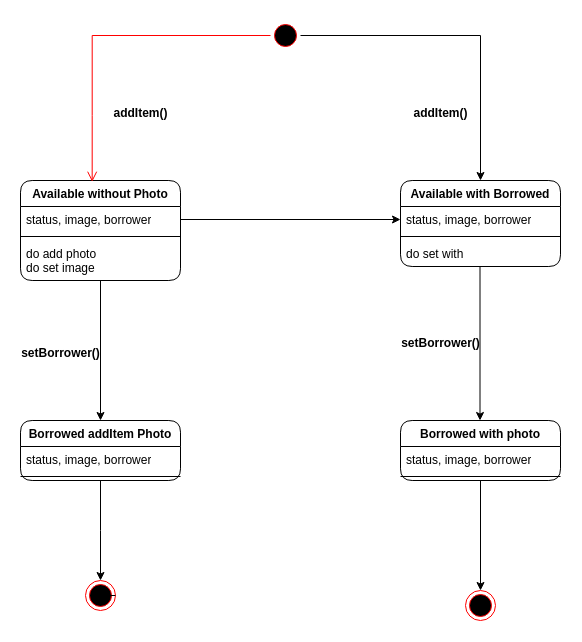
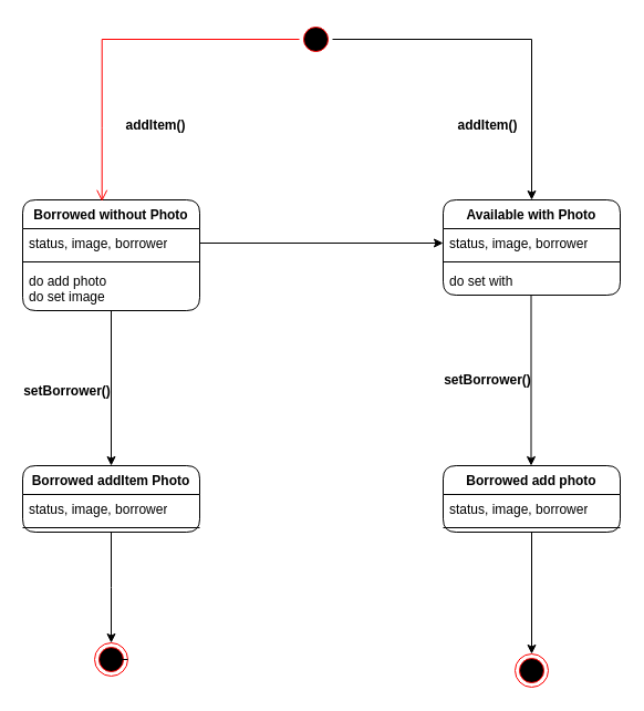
  <mxCell id="0" />
  <mxCell id="1" parent="0" />
  <mxCell id="2" style="edgeStyle=orthogonalEdgeStyle;rounded=0;orthogonalLoop=1;jettySize=auto;html=1;entryX=0.5;entryY=0;entryDx=0;entryDy=0;" edge="1" parent="1" source="3" target="12"><mxGeometry relative="1" as="geometry" /></mxCell>
- <mxCell id="3" value="Available without Photo" style="swimlane;fontStyle=1;align=center;verticalAlign=top;childLayout=stackLayout;horizontal=1;startSize=26;horizontalStack=0;resizeParent=1;resizeParentMax=0;resizeLast=0;collapsible=1;marginBottom=0;whiteSpace=wrap;html=1;rounded=1;" vertex="1" parent="1"><mxGeometry x="20" y="180" width="160" height="100" as="geometry" /></mxCell>
+ <mxCell id="3" value="Borrowed without Photo" style="swimlane;fontStyle=1;align=center;verticalAlign=top;childLayout=stackLayout;horizontal=1;startSize=26;horizontalStack=0;resizeParent=1;resizeParentMax=0;resizeLast=0;collapsible=1;marginBottom=0;whiteSpace=wrap;html=1;rounded=1;" vertex="1" parent="1"><mxGeometry x="20" y="180" width="160" height="100" as="geometry" /></mxCell>
  <mxCell id="4" value="status, image, borrower" style="text;strokeColor=none;fillColor=none;align=left;verticalAlign=top;spacingLeft=4;spacingRight=4;overflow=hidden;rotatable=0;points=[[0,0.5],[1,0.5]];portConstraint=eastwest;whiteSpace=wrap;html=1;" vertex="1" parent="3"><mxGeometry y="26" width="160" height="26" as="geometry" /></mxCell>
  <mxCell id="5" value="" style="line;strokeWidth=1;fillColor=none;align=left;verticalAlign=middle;spacingTop=-1;spacingLeft=3;spacingRight=3;rotatable=0;labelPosition=right;points=[];portConstraint=eastwest;strokeColor=inherit;" vertex="1" parent="3"><mxGeometry y="52" width="160" height="8" as="geometry" /></mxCell>
  <mxCell id="6" value="do add photo&lt;div&gt;do set image&lt;/div&gt;" style="text;strokeColor=none;fillColor=none;align=left;verticalAlign=top;spacingLeft=4;spacingRight=4;overflow=hidden;rotatable=0;points=[[0,0.5],[1,0.5]];portConstraint=eastwest;whiteSpace=wrap;html=1;" vertex="1" parent="3"><mxGeometry y="60" width="160" height="40" as="geometry" /></mxCell>
- <mxCell id="7" value="Available with Borrowed" style="swimlane;fontStyle=1;align=center;verticalAlign=top;childLayout=stackLayout;horizontal=1;startSize=26;horizontalStack=0;resizeParent=1;resizeParentMax=0;resizeLast=0;collapsible=1;marginBottom=0;whiteSpace=wrap;html=1;rounded=1;" vertex="1" parent="1"><mxGeometry x="400" y="180" width="160" height="86" as="geometry" /></mxCell>
+ <mxCell id="7" value="Available with Photo" style="swimlane;fontStyle=1;align=center;verticalAlign=top;childLayout=stackLayout;horizontal=1;startSize=26;horizontalStack=0;resizeParent=1;resizeParentMax=0;resizeLast=0;collapsible=1;marginBottom=0;whiteSpace=wrap;html=1;rounded=1;" vertex="1" parent="1"><mxGeometry x="400" y="180" width="160" height="86" as="geometry" /></mxCell>
  <mxCell id="8" value="status, image, borrower" style="text;strokeColor=none;fillColor=none;align=left;verticalAlign=top;spacingLeft=4;spacingRight=4;overflow=hidden;rotatable=0;points=[[0,0.5],[1,0.5]];portConstraint=eastwest;whiteSpace=wrap;html=1;" vertex="1" parent="7"><mxGeometry y="26" width="160" height="26" as="geometry" /></mxCell>
  <mxCell id="9" value="" style="line;strokeWidth=1;fillColor=none;align=left;verticalAlign=middle;spacingTop=-1;spacingLeft=3;spacingRight=3;rotatable=0;labelPosition=right;points=[];portConstraint=eastwest;strokeColor=inherit;" vertex="1" parent="7"><mxGeometry y="52" width="160" height="8" as="geometry" /></mxCell>
  <mxCell id="10" value="do set with" style="text;strokeColor=none;fillColor=none;align=left;verticalAlign=top;spacingLeft=4;spacingRight=4;overflow=hidden;rotatable=0;points=[[0,0.5],[1,0.5]];portConstraint=eastwest;whiteSpace=wrap;html=1;" vertex="1" parent="7"><mxGeometry y="60" width="160" height="26" as="geometry" /></mxCell>
  <mxCell id="11" style="edgeStyle=orthogonalEdgeStyle;rounded=0;orthogonalLoop=1;jettySize=auto;html=1;" edge="1" parent="1" source="12"><mxGeometry relative="1" as="geometry"><mxPoint x="100" y="580" as="targetPoint" /></mxGeometry></mxCell>
  <mxCell id="12" value="Borrowed addItem Photo" style="swimlane;fontStyle=1;align=center;verticalAlign=top;childLayout=stackLayout;horizontal=1;startSize=26;horizontalStack=0;resizeParent=1;resizeParentMax=0;resizeLast=0;collapsible=1;marginBottom=0;whiteSpace=wrap;html=1;rounded=1;" vertex="1" parent="1"><mxGeometry x="20" y="420" width="160" height="60" as="geometry" /></mxCell>
  <mxCell id="13" value="status, image, borrower" style="text;strokeColor=none;fillColor=none;align=left;verticalAlign=top;spacingLeft=4;spacingRight=4;overflow=hidden;rotatable=0;points=[[0,0.5],[1,0.5]];portConstraint=eastwest;whiteSpace=wrap;html=1;" vertex="1" parent="12"><mxGeometry y="26" width="160" height="26" as="geometry" /></mxCell>
  <mxCell id="14" value="" style="line;strokeWidth=1;fillColor=none;align=left;verticalAlign=middle;spacingTop=-1;spacingLeft=3;spacingRight=3;rotatable=0;labelPosition=right;points=[];portConstraint=eastwest;strokeColor=inherit;" vertex="1" parent="12"><mxGeometry y="52" width="160" height="8" as="geometry" /></mxCell>
  <mxCell id="15" style="edgeStyle=orthogonalEdgeStyle;rounded=0;orthogonalLoop=1;jettySize=auto;html=1;entryX=0.5;entryY=0;entryDx=0;entryDy=0;" edge="1" parent="1" source="16" target="26"><mxGeometry relative="1" as="geometry" /></mxCell>
- <mxCell id="16" value="Borrowed with photo" style="swimlane;fontStyle=1;align=center;verticalAlign=top;childLayout=stackLayout;horizontal=1;startSize=26;horizontalStack=0;resizeParent=1;resizeParentMax=0;resizeLast=0;collapsible=1;marginBottom=0;whiteSpace=wrap;html=1;rounded=1;" vertex="1" parent="1"><mxGeometry x="400" y="420" width="160" height="60" as="geometry" /></mxCell>
+ <mxCell id="16" value="Borrowed add photo" style="swimlane;fontStyle=1;align=center;verticalAlign=top;childLayout=stackLayout;horizontal=1;startSize=26;horizontalStack=0;resizeParent=1;resizeParentMax=0;resizeLast=0;collapsible=1;marginBottom=0;whiteSpace=wrap;html=1;rounded=1;" vertex="1" parent="1"><mxGeometry x="400" y="420" width="160" height="60" as="geometry" /></mxCell>
  <mxCell id="17" value="status, image, borrower" style="text;strokeColor=none;fillColor=none;align=left;verticalAlign=top;spacingLeft=4;spacingRight=4;overflow=hidden;rotatable=0;points=[[0,0.5],[1,0.5]];portConstraint=eastwest;whiteSpace=wrap;html=1;" vertex="1" parent="16"><mxGeometry y="26" width="160" height="26" as="geometry" /></mxCell>
  <mxCell id="18" value="" style="line;strokeWidth=1;fillColor=none;align=left;verticalAlign=middle;spacingTop=-1;spacingLeft=3;spacingRight=3;rotatable=0;labelPosition=right;points=[];portConstraint=eastwest;strokeColor=inherit;" vertex="1" parent="16"><mxGeometry y="52" width="160" height="8" as="geometry" /></mxCell>
  <mxCell id="19" style="edgeStyle=orthogonalEdgeStyle;rounded=0;orthogonalLoop=1;jettySize=auto;html=1;entryX=0.5;entryY=0;entryDx=0;entryDy=0;" edge="1" parent="1" source="20" target="7"><mxGeometry relative="1" as="geometry" /></mxCell>
  <mxCell id="20" value="" style="ellipse;html=1;shape=startState;fillColor=#000000;strokeColor=#ff0000;" vertex="1" parent="1"><mxGeometry x="270" y="20" width="30" height="30" as="geometry" /></mxCell>
  <mxCell id="21" value="" style="edgeStyle=orthogonalEdgeStyle;html=1;verticalAlign=bottom;endArrow=open;endSize=8;strokeColor=#ff0000;rounded=0;entryX=0.448;entryY=0.013;entryDx=0;entryDy=0;entryPerimeter=0;" edge="1" source="20" parent="1" target="3"><mxGeometry relative="1" as="geometry"><mxPoint x="0" y="170" as="targetPoint" /></mxGeometry></mxCell>
  <mxCell id="22" style="edgeStyle=orthogonalEdgeStyle;rounded=0;orthogonalLoop=1;jettySize=auto;html=1;exitX=1;exitY=0.5;exitDx=0;exitDy=0;entryX=0;entryY=0.5;entryDx=0;entryDy=0;" edge="1" parent="1" source="4" target="8"><mxGeometry relative="1" as="geometry" /></mxCell>
  <mxCell id="23" value="setBorrower()" style="text;align=center;fontStyle=1;verticalAlign=middle;spacingLeft=3;spacingRight=3;strokeColor=none;rotatable=0;points=[[0,0.5],[1,0.5]];portConstraint=eastwest;html=1;" vertex="1" parent="1"><mxGeometry x="400" y="330" width="80" height="26" as="geometry" /></mxCell>
  <mxCell id="24" style="edgeStyle=orthogonalEdgeStyle;rounded=0;orthogonalLoop=1;jettySize=auto;html=1;entryX=0.5;entryY=0;entryDx=0;entryDy=0;" edge="1" parent="1"><mxGeometry relative="1" as="geometry"><mxPoint x="479.5" y="266" as="sourcePoint" /><mxPoint x="479.5" y="420" as="targetPoint" /></mxGeometry></mxCell>
  <mxCell id="25" value="setBorrower()" style="text;align=center;fontStyle=1;verticalAlign=middle;spacingLeft=3;spacingRight=3;strokeColor=none;rotatable=0;points=[[0,0.5],[1,0.5]];portConstraint=eastwest;html=1;" vertex="1" parent="1"><mxGeometry x="20" y="340" width="80" height="26" as="geometry" /></mxCell>
  <mxCell id="26" value="" style="ellipse;html=1;shape=endState;fillColor=#000000;strokeColor=#ff0000;" vertex="1" parent="1"><mxGeometry x="465" y="590" width="30" height="30" as="geometry" /></mxCell>
  <mxCell id="27" value="" style="ellipse;html=1;shape=endState;fillColor=#000000;strokeColor=#ff0000;" vertex="1" parent="1"><mxGeometry x="85" y="580" width="30" height="30" as="geometry" /></mxCell>
  <mxCell id="28" style="edgeStyle=orthogonalEdgeStyle;rounded=0;orthogonalLoop=1;jettySize=auto;html=1;exitX=1;exitY=0.5;exitDx=0;exitDy=0;entryX=0.388;entryY=0.285;entryDx=0;entryDy=0;entryPerimeter=0;" edge="1" parent="1" source="27" target="27"><mxGeometry relative="1" as="geometry" /></mxCell>
  <mxCell id="29" value="addItem()" style="text;align=center;fontStyle=1;verticalAlign=middle;spacingLeft=3;spacingRight=3;strokeColor=none;rotatable=0;points=[[0,0.5],[1,0.5]];portConstraint=eastwest;html=1;" vertex="1" parent="1"><mxGeometry x="100" y="100" width="80" height="26" as="geometry" /></mxCell>
  <mxCell id="30" value="addItem()" style="text;align=center;fontStyle=1;verticalAlign=middle;spacingLeft=3;spacingRight=3;strokeColor=none;rotatable=0;points=[[0,0.5],[1,0.5]];portConstraint=eastwest;html=1;" vertex="1" parent="1"><mxGeometry x="400" y="100" width="80" height="26" as="geometry" /></mxCell>
